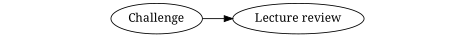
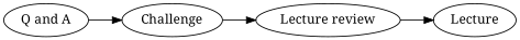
  digraph {
    fontname="Noto Serif"
    rankdir=LR
    node [fontname="Noto Serif"]
    edge [fontname="Noto Serif"]
+   n1 [label="Q and A"]
    n2 [label=Challenge]
    n3 [label="Lecture review"]
+   n4 [label=Lecture]
+   n1 -> n2
    n2 -> n3
+   n3 -> n4
  }
